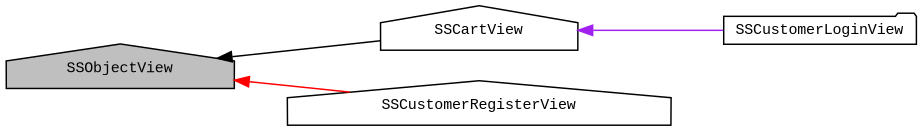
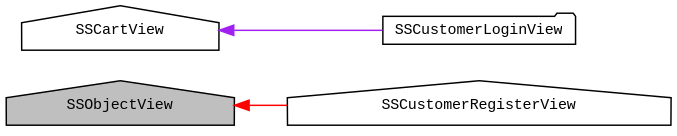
  digraph {
    fontname="Liberation Mono"
    rankdir=LR
    node [color=black fillcolor=white fontname="Liberation Mono" fontsize=10 shape=house style=filled]
    edge [dir=back fontname="Liberation Mono" fontsize=10 labelfontname=Helvetica labelfontsize=10 style=solid]
    n1 [fillcolor=grey75 fontcolor=black height=0.2 label=SSObjectView width=0.4]
    n2 [height=0.2 label=SSCartView width=0.4]
    n3 [height=0.2 label=SSCustomerRegisterView width=0.4]
    n4 [height=0.2 label=SSCustomerLoginView shape=folder width=0.4]
-   n1 -> n2 [color=black]
    n1 -> n3 [color=red]
    n2 -> n4 [color=purple]
  }
